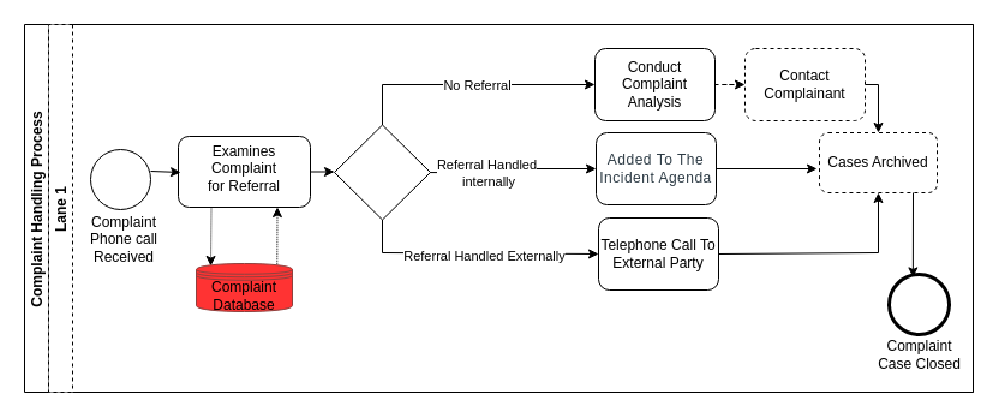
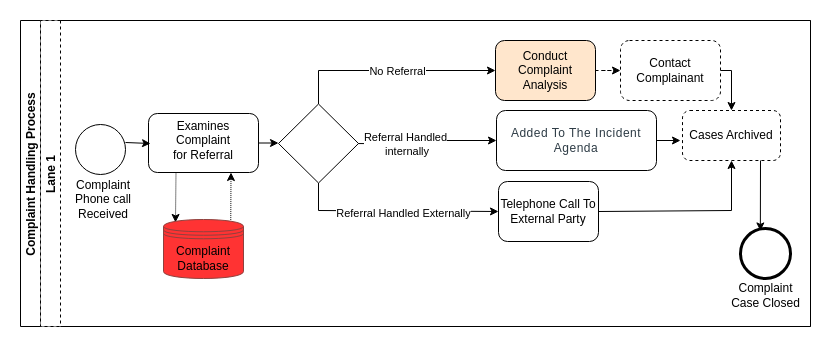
  <mxCell id="0" />
  <mxCell id="1" parent="0" />
  <mxCell id="2" value="Complaint Handling Process" style="swimlane;childLayout=stackLayout;resizeParent=1;resizeParentMax=0;horizontal=0;startSize=20;horizontalStack=0;" vertex="1" parent="1"><mxGeometry x="20" y="20" width="790" height="306" as="geometry" /></mxCell>
  <mxCell id="3" value="Lane 1" style="swimlane;startSize=20;horizontal=0;dashed=1;" vertex="1" parent="2"><mxGeometry x="20" width="770" height="306" as="geometry" /></mxCell>
  <mxCell id="4" value="" style="ellipse;whiteSpace=wrap;html=1;aspect=fixed;" vertex="1" parent="3"><mxGeometry x="35" y="104" width="50" height="50" as="geometry" /></mxCell>
  <mxCell id="5" value="Complaint Phone call Received" style="text;html=1;strokeColor=none;fillColor=none;align=center;verticalAlign=middle;whiteSpace=wrap;rounded=0;" vertex="1" parent="3"><mxGeometry x="33" y="164" width="60" height="30" as="geometry" /></mxCell>
  <mxCell id="6" value="" style="edgeStyle=orthogonalEdgeStyle;rounded=0;orthogonalLoop=1;jettySize=auto;html=1;" edge="1" parent="3" source="7" target="11"><mxGeometry relative="1" as="geometry" /></mxCell>
  <mxCell id="7" value="" style="rounded=1;whiteSpace=wrap;html=1;" vertex="1" parent="3"><mxGeometry x="108" y="93" width="110" height="59" as="geometry" /></mxCell>
  <mxCell id="8" value="Examines Complaint for Referral" style="text;html=1;strokeColor=none;fillColor=none;align=center;verticalAlign=middle;whiteSpace=wrap;rounded=0;" vertex="1" parent="3"><mxGeometry x="128" y="107" width="70" height="26" as="geometry" /></mxCell>
  <mxCell id="9" value="" style="edgeStyle=orthogonalEdgeStyle;rounded=0;orthogonalLoop=1;jettySize=auto;html=1;" edge="1" parent="3" target="14"><mxGeometry relative="1" as="geometry"><mxPoint x="312" y="123" as="sourcePoint" /></mxGeometry></mxCell>
  <mxCell id="10" value="Referral Handled&lt;br&gt;&amp;nbsp;internally" style="edgeLabel;html=1;align=center;verticalAlign=middle;resizable=0;points=[];" vertex="1" connectable="0" parent="9"><mxGeometry x="-0.285" relative="1" as="geometry"><mxPoint as="offset" /></mxGeometry></mxCell>
  <mxCell id="11" value="" style="rhombus;whiteSpace=wrap;html=1;" vertex="1" parent="3"><mxGeometry x="238" y="83.5" width="80" height="79" as="geometry" /></mxCell>
  <mxCell id="12" value="" style="edgeStyle=orthogonalEdgeStyle;rounded=0;orthogonalLoop=1;jettySize=auto;html=1;fontFamily=Helvetica;fontSize=8;dashed=1;" edge="1" parent="3" source="13" target="23"><mxGeometry relative="1" as="geometry" /></mxCell>
- <mxCell id="13" value="Conduct Complaint Analysis" style="rounded=1;whiteSpace=wrap;html=1;" vertex="1" parent="3"><mxGeometry x="455" y="20" width="100" height="60" as="geometry" /></mxCell>
- <mxCell id="14" value="&lt;span style=&quot;color: rgb(45, 59, 69); letter-spacing: 0.5px; text-align: start; background-color: rgb(255, 255, 255);&quot;&gt;Added To The Incident Agenda&lt;/span&gt;" style="rounded=1;whiteSpace=wrap;html=1;" vertex="1" parent="3"><mxGeometry x="456" y="90" width="100" height="60" as="geometry" /></mxCell>
+ <mxCell id="13" value="Conduct Complaint Analysis" style="rounded=1;whiteSpace=wrap;html=1;fillColor=#ffe6cc;" vertex="1" parent="3"><mxGeometry x="455" y="20" width="100" height="60" as="geometry" /></mxCell>
+ <mxCell id="14" value="&lt;span style=&quot;color: rgb(45, 59, 69); letter-spacing: 0.5px; text-align: start; background-color: rgb(255, 255, 255);&quot;&gt;Added To The Incident Agenda&lt;/span&gt;" style="rounded=1;whiteSpace=wrap;html=1;" vertex="1" parent="3"><mxGeometry x="456" y="90" width="160" height="60" as="geometry" /></mxCell>
  <mxCell id="15" value="" style="endArrow=classic;html=1;rounded=0;entryX=0;entryY=0.5;entryDx=0;entryDy=0;exitX=0.5;exitY=0;exitDx=0;exitDy=0;" edge="1" parent="3" source="11" target="13"><mxGeometry width="50" height="50" relative="1" as="geometry"><mxPoint x="310" y="170" as="sourcePoint" /><mxPoint x="360" y="120" as="targetPoint" /><Array as="points"><mxPoint x="278" y="50" /></Array></mxGeometry></mxCell>
  <mxCell id="16" value="No Referral" style="edgeLabel;html=1;align=center;verticalAlign=middle;resizable=0;points=[];" vertex="1" connectable="0" parent="15"><mxGeometry x="0.067" relative="1" as="geometry"><mxPoint as="offset" /></mxGeometry></mxCell>
  <mxCell id="17" value="" style="endArrow=classic;html=1;rounded=0;exitX=0.5;exitY=1;exitDx=0;exitDy=0;entryX=0;entryY=0.5;entryDx=0;entryDy=0;" edge="1" parent="3" source="11" target="19"><mxGeometry width="50" height="50" relative="1" as="geometry"><mxPoint x="328" y="163" as="sourcePoint" /><mxPoint x="448" y="203" as="targetPoint" /><Array as="points"><mxPoint x="278" y="190" /></Array></mxGeometry></mxCell>
  <mxCell id="18" value="Referral Handled Externally" style="edgeLabel;html=1;align=center;verticalAlign=middle;resizable=0;points=[];" vertex="1" connectable="0" parent="17"><mxGeometry x="0.142" y="-2" relative="1" as="geometry"><mxPoint x="-6" as="offset" /></mxGeometry></mxCell>
  <mxCell id="19" value="Telephone Call To External Party" style="rounded=1;whiteSpace=wrap;html=1;" vertex="1" parent="3"><mxGeometry x="458" y="161" width="100" height="60" as="geometry" /></mxCell>
  <mxCell id="20" value="Cases Archived" style="rounded=1;whiteSpace=wrap;html=1;dashed=1;" vertex="1" parent="3"><mxGeometry x="642" y="90" width="98" height="50" as="geometry" /></mxCell>
  <mxCell id="21" value="" style="ellipse;whiteSpace=wrap;html=1;aspect=fixed;strokeWidth=3;" vertex="1" parent="3"><mxGeometry x="700" y="208" width="50" height="50" as="geometry" /></mxCell>
  <mxCell id="22" value="&lt;font style=&quot;font-size: 12px;&quot;&gt;Complaint &lt;br&gt;Case Closed&lt;/font&gt;" style="text;html=1;align=center;verticalAlign=middle;resizable=0;points=[];autosize=1;strokeColor=none;fillColor=none;fontSize=8;fontFamily=Helvetica;" vertex="1" parent="3"><mxGeometry x="680" y="255" width="90" height="40" as="geometry" /></mxCell>
  <mxCell id="23" value="Contact Complainant" style="rounded=1;whiteSpace=wrap;html=1;dashed=1;" vertex="1" parent="3"><mxGeometry x="580" y="20" width="100" height="60" as="geometry" /></mxCell>
  <mxCell id="24" value="" style="endArrow=classic;html=1;rounded=0;fontFamily=Helvetica;fontSize=8;exitX=1;exitY=0.5;exitDx=0;exitDy=0;" edge="1" parent="3" source="23" target="20"><mxGeometry width="50" height="50" relative="1" as="geometry"><mxPoint x="681" y="50" as="sourcePoint" /><mxPoint x="689" y="97" as="targetPoint" /><Array as="points"><mxPoint x="691" y="50" /></Array></mxGeometry></mxCell>
  <mxCell id="25" value="" style="endArrow=classic;html=1;rounded=0;fontFamily=Helvetica;fontSize=8;exitX=1;exitY=0.5;exitDx=0;exitDy=0;" edge="1" parent="3" source="14"><mxGeometry width="50" height="50" relative="1" as="geometry"><mxPoint x="570" y="163" as="sourcePoint" /><mxPoint x="640" y="120" as="targetPoint" /></mxGeometry></mxCell>
  <mxCell id="26" value="" style="endArrow=classic;html=1;rounded=0;fontFamily=Helvetica;fontSize=8;entryX=0.397;entryY=0.049;entryDx=0;entryDy=0;entryPerimeter=0;" edge="1" parent="3" target="21"><mxGeometry width="50" height="50" relative="1" as="geometry"><mxPoint x="720" y="140" as="sourcePoint" /><mxPoint x="730" y="110" as="targetPoint" /></mxGeometry></mxCell>
  <mxCell id="27" value="" style="endArrow=classic;html=1;rounded=0;fontFamily=Helvetica;fontSize=12;exitX=1;exitY=0.5;exitDx=0;exitDy=0;entryX=0.5;entryY=1;entryDx=0;entryDy=0;" edge="1" parent="3" source="19" target="20"><mxGeometry width="50" height="50" relative="1" as="geometry"><mxPoint x="390" y="170" as="sourcePoint" /><mxPoint x="650" y="150" as="targetPoint" /><Array as="points"><mxPoint x="691" y="190" /></Array></mxGeometry></mxCell>
  <mxCell id="28" value="" style="endArrow=classic;html=1;rounded=0;dashed=1;fontFamily=Helvetica;fontSize=12;exitX=0.25;exitY=1;exitDx=0;exitDy=0;entryX=0.15;entryY=0.05;entryDx=0;entryDy=0;entryPerimeter=0;dashPattern=1 1;" edge="1" parent="3" source="7" target="30"><mxGeometry width="50" height="50" relative="1" as="geometry"><mxPoint x="280" y="340" as="sourcePoint" /><mxPoint x="136.99" y="198.192" as="targetPoint" /></mxGeometry></mxCell>
  <mxCell id="29" value="" style="endArrow=classic;html=1;rounded=0;dashed=1;fontFamily=Helvetica;fontSize=12;exitX=0.841;exitY=0.007;exitDx=0;exitDy=0;entryX=0.75;entryY=1;entryDx=0;entryDy=0;dashPattern=1 1;exitPerimeter=0;" edge="1" parent="3" source="30" target="7"><mxGeometry width="50" height="50" relative="1" as="geometry"><mxPoint x="189.91" y="197.812" as="sourcePoint" /><mxPoint x="147.99" y="208.192" as="targetPoint" /></mxGeometry></mxCell>
- <mxCell id="30" value="Complaint Database" style="shape=datastore;whiteSpace=wrap;html=1;strokeColor=#8F413E;strokeWidth=1;fontFamily=Helvetica;fontSize=12;fillColor=#FF3333;" vertex="1" parent="3"><mxGeometry x="123" y="199" width="80" height="40" as="geometry" /></mxCell>
+ <mxCell id="30" value="Complaint Database" style="shape=datastore;whiteSpace=wrap;html=1;strokeColor=#8F413E;strokeWidth=1;fontFamily=Helvetica;fontSize=12;fillColor=#FF3333;" vertex="1" parent="3"><mxGeometry x="123" y="199" width="80" height="59" as="geometry" /></mxCell>
  <mxCell id="31" value="" style="endArrow=classic;html=1;rounded=0;exitX=1;exitY=0.5;exitDx=0;exitDy=0;" edge="1" parent="1"><mxGeometry width="50" height="50" relative="1" as="geometry"><mxPoint x="125" y="142" as="sourcePoint" /><mxPoint x="150" y="143" as="targetPoint" /></mxGeometry></mxCell>
